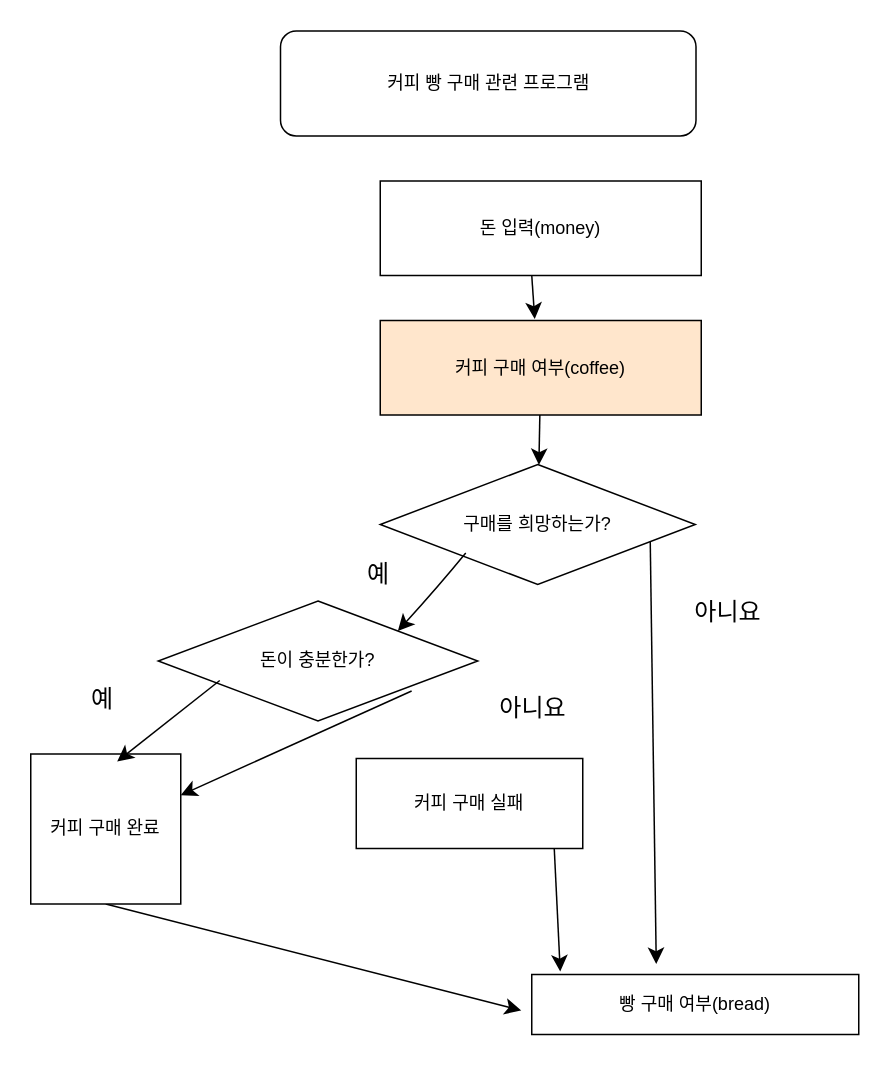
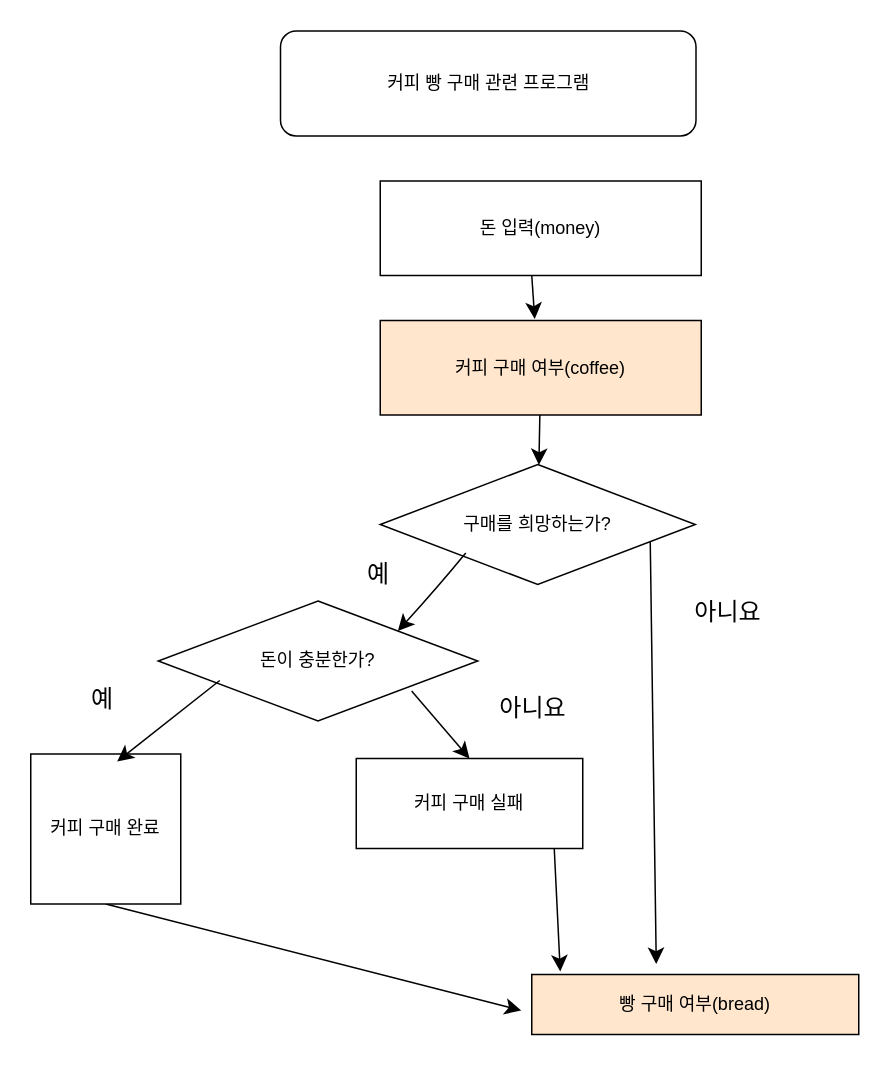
  <mxCell id="0" />
  <mxCell id="1" parent="0" />
  <mxCell id="2" value="돈 입력(money)" style="rounded=0;whiteSpace=wrap;html=1;" vertex="1" parent="1"><mxGeometry x="253" y="120" width="214" height="63" as="geometry" /></mxCell>
  <mxCell id="3" value="" style="edgeStyle=none;curved=1;rounded=0;orthogonalLoop=1;jettySize=auto;html=1;fontSize=12;startSize=8;endSize=8;" edge="1" parent="1" source="4" target="6"><mxGeometry relative="1" as="geometry" /></mxCell>
  <mxCell id="4" value="커피 구매 여부(coffee)" style="rounded=0;whiteSpace=wrap;html=1;fillColor=#ffe6cc;" vertex="1" parent="1"><mxGeometry x="253" y="213" width="214" height="63" as="geometry" /></mxCell>
  <mxCell id="5" value="커피 빵 구매 관련 프로그램" style="rounded=1;whiteSpace=wrap;html=1;" vertex="1" parent="1"><mxGeometry x="186.5" y="20" width="277" height="70" as="geometry" /></mxCell>
  <mxCell id="6" value="구매를 희망하는가?" style="rhombus;whiteSpace=wrap;html=1;" vertex="1" parent="1"><mxGeometry x="253" y="309" width="210" height="80" as="geometry" /></mxCell>
  <mxCell id="7" style="edgeStyle=none;curved=1;rounded=0;orthogonalLoop=1;jettySize=auto;html=1;exitX=0.5;exitY=1;exitDx=0;exitDy=0;fontSize=12;startSize=8;endSize=8;" edge="1" parent="1" source="8"><mxGeometry relative="1" as="geometry"><mxPoint x="347" y="673" as="targetPoint" /></mxGeometry></mxCell>
  <mxCell id="8" value="커피 구매 완료" style="rounded=0;whiteSpace=wrap;html=1;" vertex="1" parent="1"><mxGeometry x="20" y="502" width="100" height="100" as="geometry" /></mxCell>
- <mxCell id="9" value="빵 구매 여부(bread)" style="rounded=0;whiteSpace=wrap;html=1;" vertex="1" parent="1"><mxGeometry x="354" y="649" width="218" height="40" as="geometry" /></mxCell>
+ <mxCell id="9" value="빵 구매 여부(bread)" style="rounded=0;whiteSpace=wrap;html=1;fillColor=#ffe6cc;" vertex="1" parent="1"><mxGeometry x="354" y="649" width="218" height="40" as="geometry" /></mxCell>
  <mxCell id="10" value="돈이 충분한가?" style="rhombus;whiteSpace=wrap;html=1;" vertex="1" parent="1"><mxGeometry x="105" y="400" width="213" height="80" as="geometry" /></mxCell>
  <mxCell id="11" value="" style="endArrow=classic;html=1;rounded=0;fontSize=12;startSize=8;endSize=8;curved=1;entryX=0.576;entryY=0.05;entryDx=0;entryDy=0;entryPerimeter=0;" edge="1" parent="1" target="8"><mxGeometry width="50" height="50" relative="1" as="geometry"><mxPoint x="146" y="453" as="sourcePoint" /><mxPoint x="109" y="528" as="targetPoint" /></mxGeometry></mxCell>
  <mxCell id="12" value="커피 구매 실패" style="rounded=0;whiteSpace=wrap;html=1;" vertex="1" parent="1"><mxGeometry x="237" y="505" width="151" height="60" as="geometry" /></mxCell>
  <mxCell id="13" value="" style="endArrow=classic;html=1;rounded=0;fontSize=12;startSize=8;endSize=8;curved=1;" edge="1" parent="1"><mxGeometry width="50" height="50" relative="1" as="geometry"><mxPoint x="433" y="360.5" as="sourcePoint" /><mxPoint x="437" y="642" as="targetPoint" /></mxGeometry></mxCell>
  <mxCell id="14" value="아니요" style="text;strokeColor=none;fillColor=none;html=1;align=center;verticalAlign=middle;whiteSpace=wrap;rounded=0;fontSize=16;" vertex="1" parent="1"><mxGeometry x="455" y="392" width="60" height="30" as="geometry" /></mxCell>
  <mxCell id="15" value="아니요" style="text;strokeColor=none;fillColor=none;html=1;align=center;verticalAlign=middle;whiteSpace=wrap;rounded=0;fontSize=16;" vertex="1" parent="1"><mxGeometry x="325" y="456" width="60" height="30" as="geometry" /></mxCell>
- <mxCell id="16" value="" style="endArrow=classic;html=1;rounded=0;fontSize=12;startSize=8;endSize=8;curved=1;exitX=0.793;exitY=0.75;exitDx=0;exitDy=0;exitPerimeter=0;" edge="1" parent="1" source="10" target="8"><mxGeometry width="50" height="50" relative="1" as="geometry"><mxPoint x="281" y="480" as="sourcePoint" /><mxPoint x="331" y="430" as="targetPoint" /></mxGeometry></mxCell>
+ <mxCell id="16" value="" style="endArrow=classic;html=1;rounded=0;fontSize=12;startSize=8;endSize=8;curved=1;exitX=0.793;exitY=0.75;exitDx=0;exitDy=0;exitPerimeter=0;entryX=0.5;entryY=0;entryDx=0;entryDy=0;" edge="1" parent="1" source="10" target="12"><mxGeometry width="50" height="50" relative="1" as="geometry"><mxPoint x="281" y="480" as="sourcePoint" /><mxPoint x="331" y="430" as="targetPoint" /></mxGeometry></mxCell>
  <mxCell id="17" value="예" style="text;strokeColor=none;fillColor=none;html=1;align=center;verticalAlign=middle;whiteSpace=wrap;rounded=0;fontSize=16;" vertex="1" parent="1"><mxGeometry x="38" y="450" width="60" height="30" as="geometry" /></mxCell>
  <mxCell id="18" value="" style="endArrow=classic;html=1;rounded=0;fontSize=12;startSize=8;endSize=8;curved=1;entryX=1;entryY=0;entryDx=0;entryDy=0;" edge="1" parent="1" target="10"><mxGeometry width="50" height="50" relative="1" as="geometry"><mxPoint x="310" y="368" as="sourcePoint" /><mxPoint x="253" y="432" as="targetPoint" /><Array as="points"><mxPoint x="292" y="390" /></Array></mxGeometry></mxCell>
  <mxCell id="19" value="" style="endArrow=classic;html=1;rounded=0;fontSize=12;startSize=8;endSize=8;curved=1;" edge="1" parent="1"><mxGeometry width="50" height="50" relative="1" as="geometry"><mxPoint x="369" y="565" as="sourcePoint" /><mxPoint x="373" y="647" as="targetPoint" /></mxGeometry></mxCell>
  <mxCell id="20" value="" style="edgeStyle=none;curved=1;rounded=0;orthogonalLoop=1;jettySize=auto;html=1;fontSize=12;startSize=8;endSize=8;" edge="1" parent="1"><mxGeometry relative="1" as="geometry"><mxPoint x="354" y="183" as="sourcePoint" /><mxPoint x="356" y="212" as="targetPoint" /></mxGeometry></mxCell>
  <mxCell id="21" value="예" style="text;strokeColor=none;fillColor=none;html=1;align=center;verticalAlign=middle;whiteSpace=wrap;rounded=0;fontSize=16;" vertex="1" parent="1"><mxGeometry x="221.5" y="367" width="60" height="30" as="geometry" /></mxCell>
